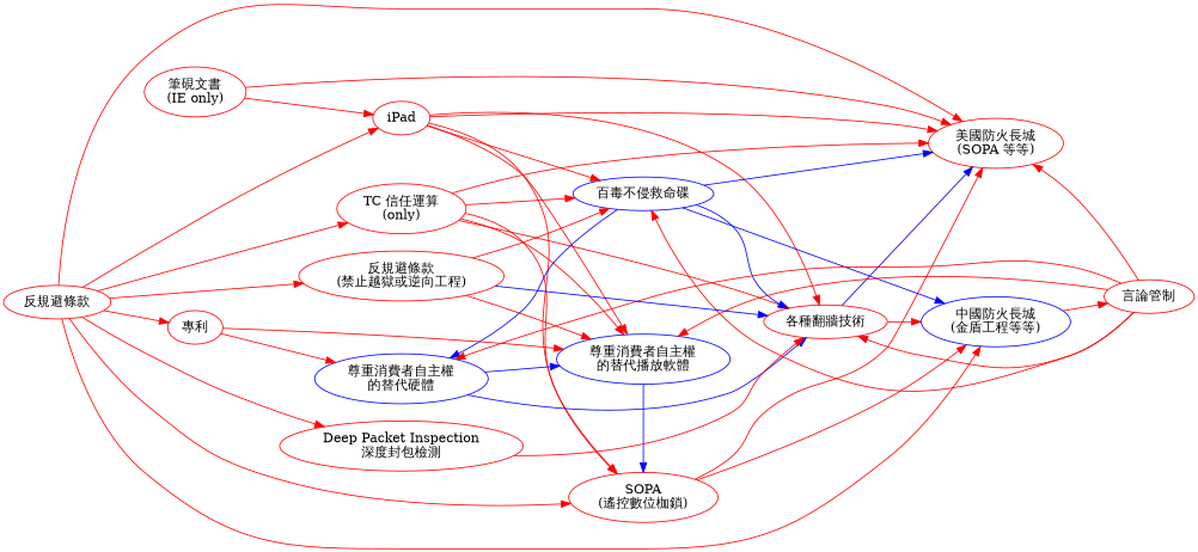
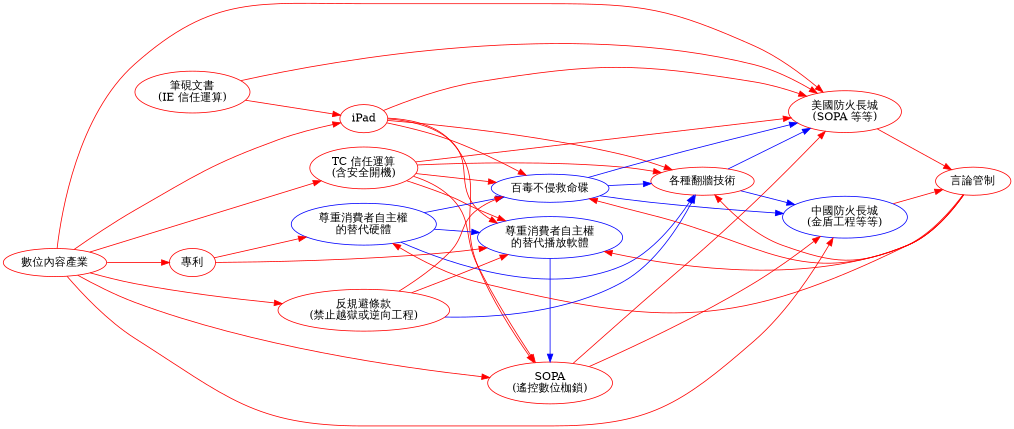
  digraph {
    rankdir=LR
    node [color=red]
    edge [color=red]
-   n1 [label="TC 信任運算\n(only)"]
+   n1 [label="TC 信任運算\n(含安全開機)"]
    n2 [label=iPad]
    n3 [color=blue label="尊重消費者自主權\n的替代硬體"]
    n4 [label="SOPA\n(遙控數位枷鎖)"]
    n5 [color=blue label="尊重消費者自主權\n的替代播放軟體"]
    n6 [color=blue label="中國防火長城\n(金盾工程等等)"]
    n7 [label="美國防火長城\n(SOPA 等等)"]
    n8 [color=blue label="百毒不侵救命碟"]
    n9 [label="各種翻牆技術"]
    n10 [label="言論管制"]
-   n11 [label="反規避條款"]
+   n11 [label="數位內容產業"]
    n12 [label="反規避條款\n(禁止越獄或逆向工程)"]
-   n13 [label="Deep Packet Inspection\n深度封包檢測"]
    n14 [label="專利"]
-   n15 [label="筆硯文書\n(IE only)"]
+   n15 [label="筆硯文書\n(IE 信任運算)"]
    subgraph sub_1 {
      rank=same
      n1
      n2
      n3
    }
    subgraph sub_2 {
      rank=same
      n4
      n5
    }
    subgraph sub_3 {
      rank=same
      n6
      n7
    }
    n1 -> n4 [constraint=false]
    n1 -> n5
    n1 -> n7
    n1 -> n8
    n1 -> n9
    n2 -> n4 [constraint=false]
    n2 -> n5
    n2 -> n7
    n2 -> n8
    n2 -> n9
    n3 -> n5 [color=blue]
-   n8 -> n3 [color=blue]
+   n3 -> n8 [color=blue]
    n3 -> n9 [color=blue]
    n4 -> n6
    n4 -> n7
    n5 -> n4 [color=blue]
    n6 -> n10
-   n10 -> n7
+   n7 -> n10
    n8 -> n6 [color=blue]
    n8 -> n7 [color=blue]
    n8 -> n9 [color=blue]
-   n9 -> n6
+   n9 -> n6 [color=blue]
    n9 -> n7 [color=blue]
    n10 -> n3 [constraint=false]
    n10 -> n5 [constraint=false]
    n10 -> n8 [constraint=false]
    n10 -> n9 [constraint=false]
    n11 -> n1
    n11 -> n2
    n11 -> n4
    n11 -> n6
    n11 -> n7
    n11 -> n12
-   n11 -> n13
    n11 -> n14
    n12 -> n5
    n12 -> n8
    n12 -> n9 [color=blue]
-   n13 -> n9
    n14 -> n3
    n14 -> n5
    n15 -> n2
    n15 -> n7
  }
